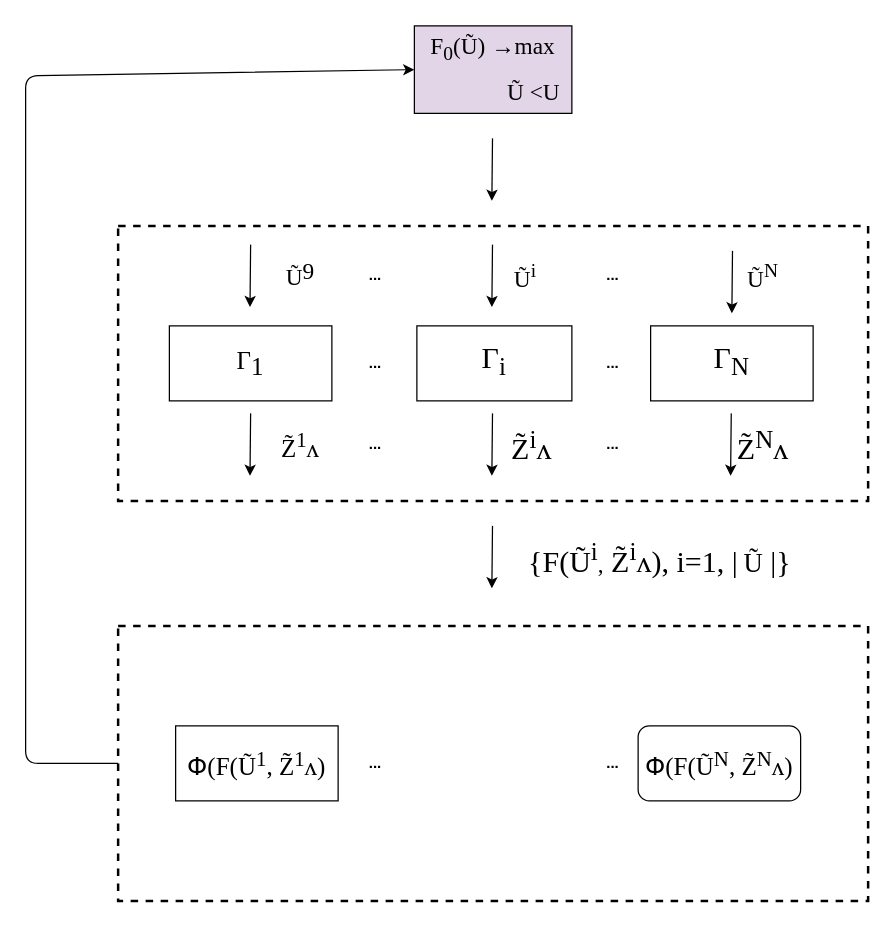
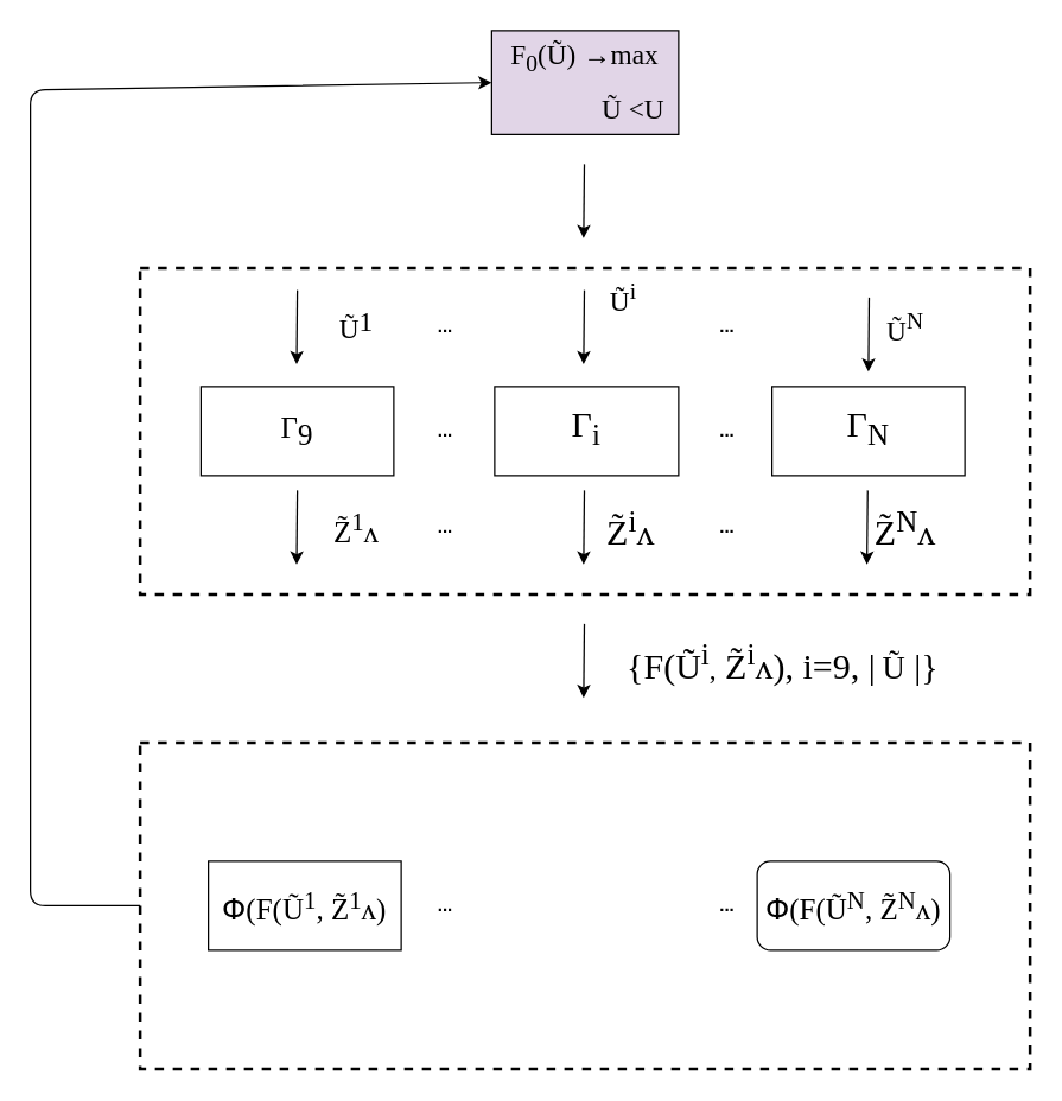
  <mxCell id="0" />
  <mxCell id="1" parent="0" />
  <mxCell id="2" value="&lt;p class=&quot;MsoNormal&quot;&gt;&lt;span lang=&quot;EN-US&quot; style=&quot;font-size: 14.0pt ; line-height: 107% ; font-family: &amp;#34;times new roman&amp;#34; , serif&quot;&gt;F&lt;sub&gt;0&lt;/sub&gt;(Ũ) →max&lt;/span&gt;&lt;/p&gt;&lt;p class=&quot;MsoNormal&quot;&gt;&lt;span lang=&quot;EN-US&quot; style=&quot;font-size: 14.0pt ; line-height: 107% ; font-family: &amp;#34;times new roman&amp;#34; , serif&quot;&gt;&lt;/span&gt;&lt;/p&gt;&lt;p class=&quot;MsoNormal&quot;&gt;&lt;span lang=&quot;EN-US&quot; style=&quot;font-size: 14.0pt ; line-height: 107% ; font-family: &amp;#34;times new roman&amp;#34; , serif&quot;&gt;&amp;nbsp; &amp;nbsp; &amp;nbsp; &amp;nbsp; &amp;nbsp; &amp;nbsp; &amp;nbsp; Ũ &amp;lt;U&lt;/span&gt;&lt;/p&gt;" style="rounded=0;whiteSpace=wrap;html=1;align=center;fillColor=#e1d5e7;" vertex="1" parent="1"><mxGeometry x="331" y="20" width="126" height="70" as="geometry" /></mxCell>
  <mxCell id="3" value="" style="rounded=0;whiteSpace=wrap;html=1;dashed=1;strokeWidth=2;" vertex="1" parent="1"><mxGeometry x="94" y="180" width="600" height="220" as="geometry" /></mxCell>
- <mxCell id="4" value="&lt;p class=&quot;MsoNormal&quot; style=&quot;font-size: 20px&quot;&gt;&lt;span lang=&quot;EN-US&quot; style=&quot;line-height: 107% ; font-family: &amp;#34;times new roman&amp;#34; , serif&quot;&gt;Γ&lt;/span&gt;&lt;sub&gt;&lt;span style=&quot;font-size: 20px ; line-height: 107% ; font-family: &amp;#34;times new roman&amp;#34; , serif&quot;&gt;1&lt;/span&gt;&lt;/sub&gt;&lt;/p&gt;" style="rounded=0;whiteSpace=wrap;html=1;" vertex="1" parent="1"><mxGeometry x="135" y="260" width="130" height="60" as="geometry" /></mxCell>
+ <mxCell id="4" value="&lt;p class=&quot;MsoNormal&quot; style=&quot;font-size: 20px&quot;&gt;&lt;span lang=&quot;EN-US&quot; style=&quot;line-height: 107% ; font-family: &amp;#34;times new roman&amp;#34; , serif&quot;&gt;Γ&lt;/span&gt;&lt;sub&gt;&lt;span style=&quot;font-size: 20px ; line-height: 107% ; font-family: &amp;#34;times new roman&amp;#34; , serif&quot;&gt;9&lt;/span&gt;&lt;/sub&gt;&lt;/p&gt;" style="rounded=0;whiteSpace=wrap;html=1;" vertex="1" parent="1"><mxGeometry x="135" y="260" width="130" height="60" as="geometry" /></mxCell>
  <mxCell id="5" value="" style="endArrow=classic;html=1;" edge="1" parent="1"><mxGeometry width="50" height="50" relative="1" as="geometry"><mxPoint x="200" y="195" as="sourcePoint" /><mxPoint x="199.5" y="245" as="targetPoint" /></mxGeometry></mxCell>
  <mxCell id="6" value="" style="endArrow=classic;html=1;" edge="1" parent="1"><mxGeometry width="50" height="50" relative="1" as="geometry"><mxPoint x="200" y="330" as="sourcePoint" /><mxPoint x="199.5" y="380" as="targetPoint" /></mxGeometry></mxCell>
- <mxCell id="7" value="&lt;p class=&quot;MsoNormal&quot;&gt;&lt;span lang=&quot;EN-US&quot; style=&quot;line-height: 107% ; font-family: &amp;#34;times new roman&amp;#34; , serif ; font-size: 14pt&quot;&gt;Ũ&lt;sup&gt;i&lt;/sup&gt;&lt;/span&gt;&lt;span lang=&quot;EN-US&quot; style=&quot;font-size: 18.0pt ; line-height: 107% ; font-family: &amp;#34;times new roman&amp;#34; , serif&quot;&gt;&lt;/span&gt;&lt;/p&gt;" style="text;html=1;strokeColor=none;fillColor=none;align=center;verticalAlign=middle;whiteSpace=wrap;rounded=0;" vertex="1" parent="1"><mxGeometry x="400" y="210" width="40" height="20" as="geometry" /></mxCell>
- <mxCell id="8" value="&lt;p class=&quot;MsoNormal&quot;&gt;&lt;span lang=&quot;EN-US&quot; style=&quot;font-size: 14.0pt ; line-height: 107% ; font-family: &amp;#34;times new roman&amp;#34; , serif&quot;&gt;Ũ&lt;/span&gt;&lt;sup&gt;&lt;span style=&quot;font-size: 14.0pt ; line-height: 107% ; font-family: &amp;#34;times new roman&amp;#34; , serif&quot;&gt;9&lt;/span&gt;&lt;/sup&gt;&lt;span style=&quot;font-size: 18.0pt ; line-height: 107% ; font-family: &amp;#34;times new roman&amp;#34; , serif&quot;&gt;&lt;/span&gt;&lt;/p&gt;" style="text;html=1;strokeColor=none;fillColor=none;align=center;verticalAlign=middle;whiteSpace=wrap;rounded=0;" vertex="1" parent="1"><mxGeometry x="220" y="210" width="40" height="20" as="geometry" /></mxCell>
+ <mxCell id="7" value="&lt;p class=&quot;MsoNormal&quot;&gt;&lt;span lang=&quot;EN-US&quot; style=&quot;line-height: 107% ; font-family: &amp;#34;times new roman&amp;#34; , serif ; font-size: 14pt&quot;&gt;Ũ&lt;sup&gt;i&lt;/sup&gt;&lt;/span&gt;&lt;span lang=&quot;EN-US&quot; style=&quot;font-size: 18.0pt ; line-height: 107% ; font-family: &amp;#34;times new roman&amp;#34; , serif&quot;&gt;&lt;/span&gt;&lt;/p&gt;" style="text;html=1;strokeColor=none;fillColor=none;align=center;verticalAlign=middle;whiteSpace=wrap;rounded=0;" vertex="1" parent="1"><mxGeometry x="400" y="190" width="40" height="20" as="geometry" /></mxCell>
+ <mxCell id="8" value="&lt;p class=&quot;MsoNormal&quot;&gt;&lt;span lang=&quot;EN-US&quot; style=&quot;font-size: 14.0pt ; line-height: 107% ; font-family: &amp;#34;times new roman&amp;#34; , serif&quot;&gt;Ũ&lt;/span&gt;&lt;sup&gt;&lt;span style=&quot;font-size: 14.0pt ; line-height: 107% ; font-family: &amp;#34;times new roman&amp;#34; , serif&quot;&gt;1&lt;/span&gt;&lt;/sup&gt;&lt;span style=&quot;font-size: 18.0pt ; line-height: 107% ; font-family: &amp;#34;times new roman&amp;#34; , serif&quot;&gt;&lt;/span&gt;&lt;/p&gt;" style="text;html=1;strokeColor=none;fillColor=none;align=center;verticalAlign=middle;whiteSpace=wrap;rounded=0;" vertex="1" parent="1"><mxGeometry x="220" y="210" width="40" height="20" as="geometry" /></mxCell>
  <mxCell id="9" value="&lt;span lang=&quot;EN-US&quot; style=&quot;font-size: 20px ; line-height: 107% ; font-family: &amp;#34;times new roman&amp;#34; , serif&quot;&gt;Z̃&lt;sup&gt;1&lt;/sup&gt;ʌ&lt;/span&gt;" style="text;html=1;strokeColor=none;fillColor=none;align=center;verticalAlign=middle;whiteSpace=wrap;rounded=0;" vertex="1" parent="1"><mxGeometry x="215" y="340" width="50" height="30" as="geometry" /></mxCell>
  <mxCell id="10" value="&lt;p class=&quot;MsoNormal&quot;&gt;&lt;span lang=&quot;EN-US&quot; style=&quot;font-size: 18.0pt ; line-height: 107% ; font-family: &amp;#34;times new roman&amp;#34; , serif&quot;&gt;Γ&lt;sub&gt;i&lt;/sub&gt;&lt;/span&gt;&lt;/p&gt;" style="rounded=0;whiteSpace=wrap;html=1;" vertex="1" parent="1"><mxGeometry x="333" y="260" width="124" height="60" as="geometry" /></mxCell>
  <mxCell id="11" value="&lt;p class=&quot;MsoNormal&quot;&gt;&lt;span lang=&quot;EN-US&quot; style=&quot;font-size: 18.0pt ; line-height: 107% ; font-family: &amp;#34;times new roman&amp;#34; , serif&quot;&gt;Γ&lt;sub&gt;N&lt;/sub&gt;&lt;/span&gt;&lt;/p&gt;" style="rounded=0;whiteSpace=wrap;html=1;" vertex="1" parent="1"><mxGeometry x="520" y="260" width="130" height="60" as="geometry" /></mxCell>
  <mxCell id="12" value="&lt;b&gt;...&lt;/b&gt;" style="text;html=1;strokeColor=none;fillColor=none;align=center;verticalAlign=middle;whiteSpace=wrap;rounded=0;" vertex="1" parent="1"><mxGeometry x="280" y="210" width="40" height="20" as="geometry" /></mxCell>
  <mxCell id="13" value="&lt;b&gt;...&lt;/b&gt;" style="text;html=1;strokeColor=none;fillColor=none;align=center;verticalAlign=middle;whiteSpace=wrap;rounded=0;" vertex="1" parent="1"><mxGeometry x="280" y="280" width="40" height="20" as="geometry" /></mxCell>
  <mxCell id="14" value="&lt;b&gt;...&lt;/b&gt;" style="text;html=1;strokeColor=none;fillColor=none;align=center;verticalAlign=middle;whiteSpace=wrap;rounded=0;" vertex="1" parent="1"><mxGeometry x="280" y="345" width="40" height="20" as="geometry" /></mxCell>
  <mxCell id="15" value="&lt;b&gt;...&lt;/b&gt;" style="text;html=1;strokeColor=none;fillColor=none;align=center;verticalAlign=middle;whiteSpace=wrap;rounded=0;" vertex="1" parent="1"><mxGeometry x="470" y="210" width="40" height="20" as="geometry" /></mxCell>
  <mxCell id="16" value="&lt;b&gt;...&lt;/b&gt;" style="text;html=1;strokeColor=none;fillColor=none;align=center;verticalAlign=middle;whiteSpace=wrap;rounded=0;" vertex="1" parent="1"><mxGeometry x="470" y="345" width="40" height="20" as="geometry" /></mxCell>
  <mxCell id="17" value="&lt;b&gt;...&lt;/b&gt;" style="text;html=1;strokeColor=none;fillColor=none;align=center;verticalAlign=middle;whiteSpace=wrap;rounded=0;" vertex="1" parent="1"><mxGeometry x="470" y="280" width="40" height="20" as="geometry" /></mxCell>
  <mxCell id="18" value="" style="endArrow=classic;html=1;" edge="1" parent="1"><mxGeometry width="50" height="50" relative="1" as="geometry"><mxPoint x="393.5" y="195" as="sourcePoint" /><mxPoint x="393" y="245" as="targetPoint" /></mxGeometry></mxCell>
  <mxCell id="19" value="" style="endArrow=classic;html=1;" edge="1" parent="1"><mxGeometry width="50" height="50" relative="1" as="geometry"><mxPoint x="585.5" y="200" as="sourcePoint" /><mxPoint x="585" y="250" as="targetPoint" /></mxGeometry></mxCell>
  <mxCell id="20" value="" style="endArrow=classic;html=1;" edge="1" parent="1"><mxGeometry width="50" height="50" relative="1" as="geometry"><mxPoint x="393.5" y="330" as="sourcePoint" /><mxPoint x="393" y="380" as="targetPoint" /></mxGeometry></mxCell>
  <mxCell id="21" value="" style="endArrow=classic;html=1;" edge="1" parent="1"><mxGeometry width="50" height="50" relative="1" as="geometry"><mxPoint x="584.5" y="330" as="sourcePoint" /><mxPoint x="584" y="380" as="targetPoint" /></mxGeometry></mxCell>
  <mxCell id="22" value="" style="endArrow=classic;html=1;" edge="1" parent="1"><mxGeometry width="50" height="50" relative="1" as="geometry"><mxPoint x="393.5" y="110" as="sourcePoint" /><mxPoint x="393" y="160" as="targetPoint" /></mxGeometry></mxCell>
  <mxCell id="23" value="&lt;p class=&quot;MsoNormal&quot;&gt;&lt;span lang=&quot;EN-US&quot; style=&quot;font-size: 14.0pt ; line-height: 107% ; font-family: &amp;#34;times new roman&amp;#34; , serif&quot;&gt;Ũ&lt;sup&gt;N&lt;/sup&gt;&lt;/span&gt;&lt;span lang=&quot;EN-US&quot; style=&quot;font-size: 18.0pt ; line-height: 107% ; font-family: &amp;#34;times new roman&amp;#34; , serif&quot;&gt;&lt;/span&gt;&lt;/p&gt;" style="text;html=1;strokeColor=none;fillColor=none;align=center;verticalAlign=middle;whiteSpace=wrap;rounded=0;" vertex="1" parent="1"><mxGeometry x="590" y="210" width="40" height="20" as="geometry" /></mxCell>
  <mxCell id="24" value="&lt;span lang=&quot;EN-US&quot; style=&quot;font-size: 18.0pt ; line-height: 107% ; font-family: &amp;#34;times new roman&amp;#34; , serif&quot;&gt;Z̃&lt;sup&gt;i&lt;/sup&gt;ʌ&lt;/span&gt;" style="text;html=1;strokeColor=none;fillColor=none;align=center;verticalAlign=middle;whiteSpace=wrap;rounded=0;" vertex="1" parent="1"><mxGeometry x="400" y="340" width="50" height="30" as="geometry" /></mxCell>
  <mxCell id="25" value="&lt;span lang=&quot;EN-US&quot; style=&quot;font-size: 18.0pt ; line-height: 107% ; font-family: &amp;#34;times new roman&amp;#34; , serif&quot;&gt;Z̃&lt;sup&gt;N&lt;/sup&gt;ʌ&lt;/span&gt;" style="text;html=1;strokeColor=none;fillColor=none;align=center;verticalAlign=middle;whiteSpace=wrap;rounded=0;" vertex="1" parent="1"><mxGeometry x="585" y="340" width="50" height="30" as="geometry" /></mxCell>
  <mxCell id="26" value="" style="endArrow=classic;html=1;" edge="1" parent="1"><mxGeometry width="50" height="50" relative="1" as="geometry"><mxPoint x="393.5" y="420" as="sourcePoint" /><mxPoint x="393" y="470" as="targetPoint" /></mxGeometry></mxCell>
  <mxCell id="27" value="" style="rounded=0;whiteSpace=wrap;html=1;dashed=1;strokeWidth=2;" vertex="1" parent="1"><mxGeometry x="94" y="500" width="600" height="220" as="geometry" /></mxCell>
- <mxCell id="28" value="&lt;p class=&quot;MsoNormal&quot;&gt;&lt;span lang=&quot;EN-US&quot; style=&quot;font-size: 18.0pt ; line-height: 107% ; font-family: &amp;#34;times new roman&amp;#34; , serif&quot;&gt;{F(Ũ&lt;sup&gt;i&lt;/sup&gt;&lt;/span&gt;&lt;span lang=&quot;EN-US&quot; style=&quot;font-size: 14.0pt ; line-height: 107% ; font-family: &amp;#34;times new roman&amp;#34; , serif&quot;&gt;,&lt;/span&gt;&lt;span lang=&quot;EN-US&quot; style=&quot;font-size: 18.0pt ; line-height: 107% ; font-family: &amp;#34;times new roman&amp;#34; , serif&quot;&gt; Z̃&lt;sup&gt;i&lt;/sup&gt;ʌ), i=1, |&lt;/span&gt;&lt;span lang=&quot;EN-US&quot; style=&quot;font-size: 14.0pt ; line-height: 107% ; font-family: &amp;#34;times new roman&amp;#34; , serif&quot;&gt; &lt;/span&gt;&lt;span lang=&quot;EN-US&quot; style=&quot;font-size: 16.0pt ; line-height: 107% ; font-family: &amp;#34;times new roman&amp;#34; , serif&quot;&gt;Ũ&lt;/span&gt;&lt;span lang=&quot;EN-US&quot; style=&quot;font-size: 18.0pt ; line-height: 107% ; font-family: &amp;#34;times new roman&amp;#34; , serif&quot;&gt; |}&lt;/span&gt;&lt;/p&gt;" style="text;html=1;strokeColor=none;fillColor=none;align=center;verticalAlign=middle;whiteSpace=wrap;rounded=0;" vertex="1" parent="1"><mxGeometry x="385" y="410" width="285" height="70" as="geometry" /></mxCell>
+ <mxCell id="28" value="&lt;p class=&quot;MsoNormal&quot;&gt;&lt;span lang=&quot;EN-US&quot; style=&quot;font-size: 18.0pt ; line-height: 107% ; font-family: &amp;#34;times new roman&amp;#34; , serif&quot;&gt;{F(Ũ&lt;sup&gt;i&lt;/sup&gt;&lt;/span&gt;&lt;span lang=&quot;EN-US&quot; style=&quot;font-size: 14.0pt ; line-height: 107% ; font-family: &amp;#34;times new roman&amp;#34; , serif&quot;&gt;,&lt;/span&gt;&lt;span lang=&quot;EN-US&quot; style=&quot;font-size: 18.0pt ; line-height: 107% ; font-family: &amp;#34;times new roman&amp;#34; , serif&quot;&gt; Z̃&lt;sup&gt;i&lt;/sup&gt;ʌ), i=9, |&lt;/span&gt;&lt;span lang=&quot;EN-US&quot; style=&quot;font-size: 14.0pt ; line-height: 107% ; font-family: &amp;#34;times new roman&amp;#34; , serif&quot;&gt; &lt;/span&gt;&lt;span lang=&quot;EN-US&quot; style=&quot;font-size: 16.0pt ; line-height: 107% ; font-family: &amp;#34;times new roman&amp;#34; , serif&quot;&gt;Ũ&lt;/span&gt;&lt;span lang=&quot;EN-US&quot; style=&quot;font-size: 18.0pt ; line-height: 107% ; font-family: &amp;#34;times new roman&amp;#34; , serif&quot;&gt; |}&lt;/span&gt;&lt;/p&gt;" style="text;html=1;strokeColor=none;fillColor=none;align=center;verticalAlign=middle;whiteSpace=wrap;rounded=0;" vertex="1" parent="1"><mxGeometry x="385" y="410" width="285" height="70" as="geometry" /></mxCell>
  <mxCell id="29" value="&lt;p class=&quot;MsoNormal&quot; style=&quot;font-size: 20px&quot;&gt;&lt;span style=&quot;line-height: 107% ; font-family: &amp;#34;times new roman&amp;#34; , serif&quot;&gt;Փ&lt;/span&gt;&lt;span lang=&quot;EN-US&quot; style=&quot;line-height: 107% ; font-family: &amp;#34;times new roman&amp;#34; , serif&quot;&gt;(F(&lt;/span&gt;&lt;span lang=&quot;EN-US&quot; style=&quot;line-height: 107% ; font-family: &amp;#34;times new roman&amp;#34; , serif&quot;&gt;Ũ&lt;sup&gt;1&lt;/sup&gt;&lt;/span&gt;&lt;span lang=&quot;EN-US&quot; style=&quot;line-height: 107% ; font-family: &amp;#34;times new roman&amp;#34; , serif&quot;&gt;,&amp;nbsp;&lt;/span&gt;&lt;span lang=&quot;EN-US&quot; style=&quot;line-height: 107% ; font-family: &amp;#34;times new roman&amp;#34; , serif&quot;&gt;Z̃&lt;sup&gt;1&lt;/sup&gt;ʌ)&lt;/span&gt;&lt;/p&gt;" style="rounded=0;whiteSpace=wrap;html=1;" vertex="1" parent="1"><mxGeometry x="140" y="580" width="130" height="60" as="geometry" /></mxCell>
  <mxCell id="30" value="&lt;p class=&quot;MsoNormal&quot; style=&quot;font-size: 20px&quot;&gt;&lt;span style=&quot;line-height: 107% ; font-family: &amp;#34;times new roman&amp;#34; , serif&quot;&gt;Փ&lt;/span&gt;&lt;span lang=&quot;EN-US&quot; style=&quot;line-height: 107% ; font-family: &amp;#34;times new roman&amp;#34; , serif&quot;&gt;(F(&lt;/span&gt;&lt;span lang=&quot;EN-US&quot; style=&quot;line-height: 107% ; font-family: &amp;#34;times new roman&amp;#34; , serif&quot;&gt;Ũ&lt;sup&gt;N&lt;/sup&gt;&lt;/span&gt;&lt;span lang=&quot;EN-US&quot; style=&quot;line-height: 107% ; font-family: &amp;#34;times new roman&amp;#34; , serif&quot;&gt;,&amp;nbsp;&lt;/span&gt;&lt;span lang=&quot;EN-US&quot; style=&quot;line-height: 107% ; font-family: &amp;#34;times new roman&amp;#34; , serif&quot;&gt;Z̃&lt;sup&gt;N&lt;/sup&gt;ʌ)&lt;/span&gt;&lt;/p&gt;" style="whiteSpace=wrap;html=1;rounded=1;" vertex="1" parent="1"><mxGeometry x="510" y="580" width="130" height="60" as="geometry" /></mxCell>
  <mxCell id="31" value="&lt;b&gt;...&lt;/b&gt;" style="text;html=1;strokeColor=none;fillColor=none;align=center;verticalAlign=middle;whiteSpace=wrap;rounded=0;" vertex="1" parent="1"><mxGeometry x="470" y="600" width="40" height="20" as="geometry" /></mxCell>
  <mxCell id="32" value="&lt;b&gt;...&lt;/b&gt;" style="text;html=1;strokeColor=none;fillColor=none;align=center;verticalAlign=middle;whiteSpace=wrap;rounded=0;" vertex="1" parent="1"><mxGeometry x="280" y="600" width="40" height="20" as="geometry" /></mxCell>
  <mxCell id="33" value="" style="endArrow=classic;html=1;exitX=0;exitY=0.5;exitDx=0;exitDy=0;entryX=0;entryY=0.5;entryDx=0;entryDy=0;" edge="1" parent="1" source="27" target="2"><mxGeometry width="50" height="50" relative="1" as="geometry"><mxPoint x="90" y="620" as="sourcePoint" /><mxPoint x="20" y="80" as="targetPoint" /><Array as="points"><mxPoint x="20" y="610" /><mxPoint x="20" y="60" /></Array></mxGeometry></mxCell>
